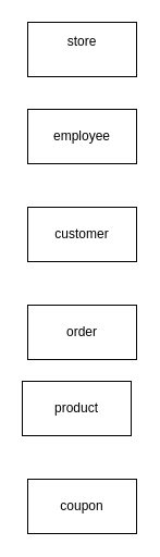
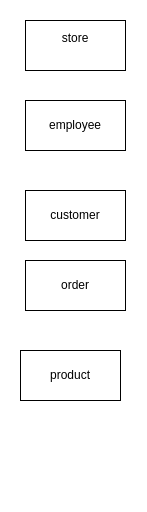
  <mxCell id="0" />
  <mxCell id="1" parent="0" />
- <mxCell id="2" value="coupon" style="html=1;dashed=0;whiteSpace=wrap;" vertex="1" parent="1"><mxGeometry x="25" y="440" width="100" height="50" as="geometry" /></mxCell>
  <mxCell id="3" value="product" style="html=1;dashed=0;whiteSpace=wrap;" vertex="1" parent="1"><mxGeometry x="20" y="350" width="100" height="50" as="geometry" /></mxCell>
- <mxCell id="4" value="order" style="html=1;dashed=0;whiteSpace=wrap;" vertex="1" parent="1"><mxGeometry x="25" y="280" width="100" height="50" as="geometry" /></mxCell>
+ <mxCell id="4" value="order" style="html=1;dashed=0;whiteSpace=wrap;" vertex="1" parent="1"><mxGeometry x="25" y="260" width="100" height="50" as="geometry" /></mxCell>
  <mxCell id="5" value="customer" style="html=1;dashed=0;whiteSpace=wrap;" vertex="1" parent="1"><mxGeometry x="25" y="190" width="100" height="50" as="geometry" /></mxCell>
  <mxCell id="6" value="employee" style="html=1;dashed=0;whiteSpace=wrap;" vertex="1" parent="1"><mxGeometry x="25" y="100" width="100" height="50" as="geometry" /></mxCell>
  <mxCell id="7" value="store&lt;div&gt;&lt;br&gt;&lt;/div&gt;" style="html=1;dashed=0;whiteSpace=wrap;" vertex="1" parent="1"><mxGeometry x="25" y="20" width="100" height="50" as="geometry" /></mxCell>
